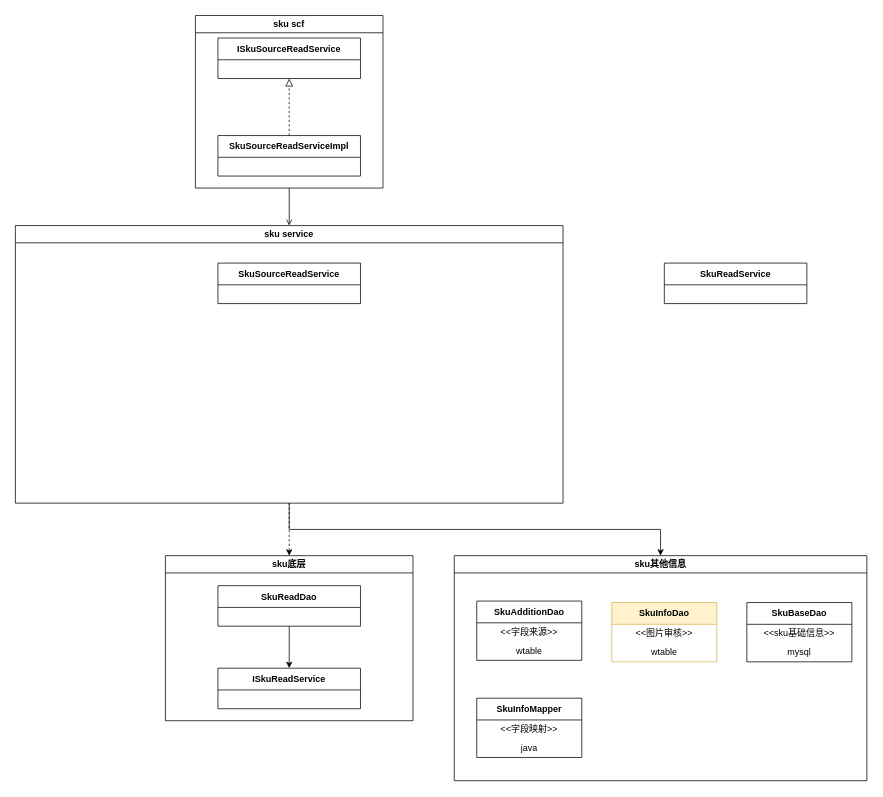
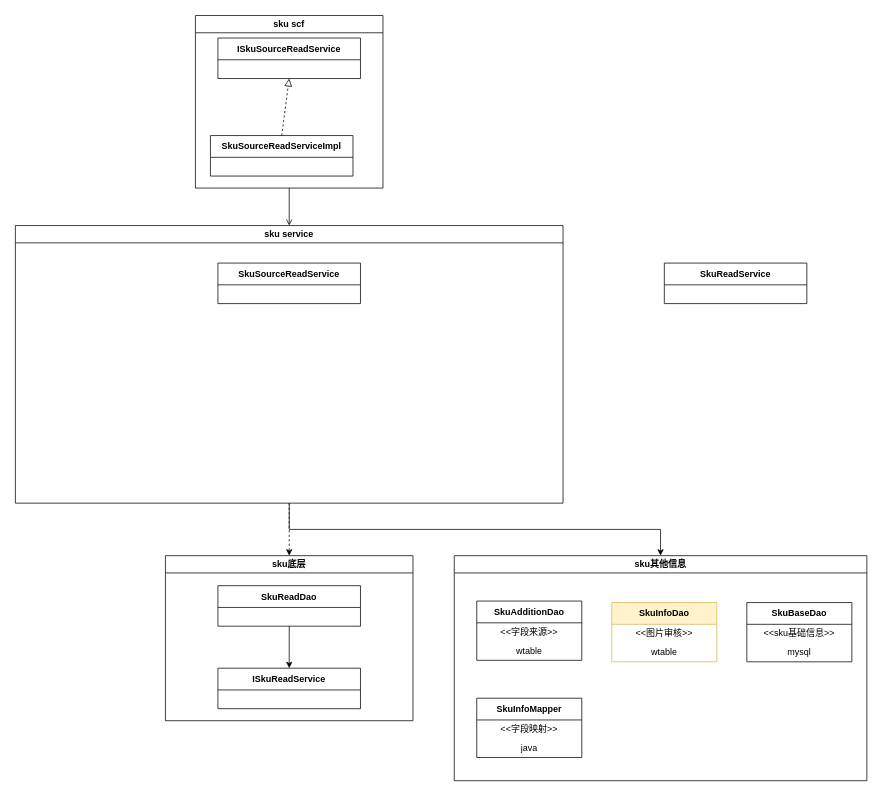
  <mxCell id="0" />
  <mxCell id="1" parent="0" />
  <mxCell id="2" value="sku底层" style="swimlane;whiteSpace=wrap;html=1;" vertex="1" parent="1"><mxGeometry x="220" y="740" width="330" height="220" as="geometry" /></mxCell>
  <mxCell id="3" value="SkuReadDao" style="swimlane;fontStyle=1;align=center;verticalAlign=middle;childLayout=stackLayout;horizontal=1;startSize=29;horizontalStack=0;resizeParent=1;resizeParentMax=0;resizeLast=0;collapsible=0;marginBottom=0;html=1;whiteSpace=wrap;" vertex="1" parent="2"><mxGeometry x="70" y="40" width="190" height="54" as="geometry" /></mxCell>
  <mxCell id="4" value="ISkuReadService" style="swimlane;fontStyle=1;align=center;verticalAlign=middle;childLayout=stackLayout;horizontal=1;startSize=29;horizontalStack=0;resizeParent=1;resizeParentMax=0;resizeLast=0;collapsible=0;marginBottom=0;html=1;whiteSpace=wrap;" vertex="1" parent="2"><mxGeometry x="70" y="150" width="190" height="54" as="geometry" /></mxCell>
  <mxCell id="5" style="edgeStyle=orthogonalEdgeStyle;rounded=0;orthogonalLoop=1;jettySize=auto;html=1;entryX=0.5;entryY=0;entryDx=0;entryDy=0;" edge="1" parent="2" source="3" target="4"><mxGeometry relative="1" as="geometry" /></mxCell>
  <mxCell id="6" style="edgeStyle=orthogonalEdgeStyle;rounded=0;orthogonalLoop=1;jettySize=auto;html=1;entryX=0.5;entryY=0;entryDx=0;entryDy=0;endArrow=open;" edge="1" parent="1" source="7" target="13"><mxGeometry relative="1" as="geometry" /></mxCell>
  <mxCell id="7" value="sku scf" style="swimlane;whiteSpace=wrap;html=1;" vertex="1" parent="1"><mxGeometry x="260" y="20" width="250" height="230" as="geometry" /></mxCell>
  <mxCell id="8" value="ISkuSourceReadService" style="swimlane;fontStyle=1;align=center;verticalAlign=middle;childLayout=stackLayout;horizontal=1;startSize=29;horizontalStack=0;resizeParent=1;resizeParentMax=0;resizeLast=0;collapsible=0;marginBottom=0;html=1;whiteSpace=wrap;" vertex="1" parent="7"><mxGeometry x="30" y="30" width="190" height="54" as="geometry" /></mxCell>
- <mxCell id="9" value="SkuSourceReadServiceImpl" style="swimlane;fontStyle=1;align=center;verticalAlign=middle;childLayout=stackLayout;horizontal=1;startSize=29;horizontalStack=0;resizeParent=1;resizeParentMax=0;resizeLast=0;collapsible=0;marginBottom=0;html=1;whiteSpace=wrap;" vertex="1" parent="7"><mxGeometry x="30" y="160" width="190" height="54" as="geometry" /></mxCell>
+ <mxCell id="9" value="SkuSourceReadServiceImpl" style="swimlane;fontStyle=1;align=center;verticalAlign=middle;childLayout=stackLayout;horizontal=1;startSize=29;horizontalStack=0;resizeParent=1;resizeParentMax=0;resizeLast=0;collapsible=0;marginBottom=0;html=1;whiteSpace=wrap;" vertex="1" parent="7"><mxGeometry x="20" y="160" width="190" height="54" as="geometry" /></mxCell>
  <mxCell id="10" value="" style="endArrow=block;startArrow=none;endFill=0;startFill=0;endSize=8;html=1;verticalAlign=bottom;dashed=1;labelBackgroundColor=none;rounded=0;exitX=0.5;exitY=0;exitDx=0;exitDy=0;" edge="1" parent="7" source="9"><mxGeometry width="160" relative="1" as="geometry"><mxPoint x="130" y="130" as="sourcePoint" /><mxPoint x="125" y="84" as="targetPoint" /></mxGeometry></mxCell>
  <mxCell id="11" style="edgeStyle=orthogonalEdgeStyle;rounded=0;orthogonalLoop=1;jettySize=auto;html=1;entryX=0.5;entryY=0;entryDx=0;entryDy=0;dashed=1;" edge="1" parent="1" source="13" target="2"><mxGeometry relative="1" as="geometry" /></mxCell>
  <mxCell id="12" style="edgeStyle=orthogonalEdgeStyle;rounded=0;orthogonalLoop=1;jettySize=auto;html=1;entryX=0.5;entryY=0;entryDx=0;entryDy=0;" edge="1" parent="1" source="13" target="15"><mxGeometry relative="1" as="geometry" /></mxCell>
  <mxCell id="13" value="sku service" style="swimlane;whiteSpace=wrap;html=1;" vertex="1" parent="1"><mxGeometry x="20" y="300" width="730" height="370" as="geometry" /></mxCell>
  <mxCell id="14" value="SkuSourceReadService" style="swimlane;fontStyle=1;align=center;verticalAlign=middle;childLayout=stackLayout;horizontal=1;startSize=29;horizontalStack=0;resizeParent=1;resizeParentMax=0;resizeLast=0;collapsible=0;marginBottom=0;html=1;whiteSpace=wrap;" vertex="1" parent="13"><mxGeometry x="270" y="50" width="190" height="54" as="geometry" /></mxCell>
  <mxCell id="15" value="sku其他信息" style="swimlane;whiteSpace=wrap;html=1;" vertex="1" parent="1"><mxGeometry x="605" y="740" width="550" height="300" as="geometry"><mxRectangle x="400" y="530" width="110" height="30" as="alternateBounds" /></mxGeometry></mxCell>
  <mxCell id="16" value="SkuAdditionDao" style="swimlane;fontStyle=1;align=center;verticalAlign=middle;childLayout=stackLayout;horizontal=1;startSize=29;horizontalStack=0;resizeParent=1;resizeParentMax=0;resizeLast=0;collapsible=0;marginBottom=0;html=1;whiteSpace=wrap;" vertex="1" parent="15"><mxGeometry x="30" y="60.5" width="140" height="79" as="geometry" /></mxCell>
  <mxCell id="17" value="&amp;lt;&amp;lt;字段来源&amp;gt;&amp;gt;" style="text;html=1;strokeColor=none;fillColor=none;align=center;verticalAlign=middle;spacingLeft=4;spacingRight=4;overflow=hidden;rotatable=0;points=[[0,0.5],[1,0.5]];portConstraint=eastwest;whiteSpace=wrap;" vertex="1" parent="16"><mxGeometry y="29" width="140" height="25" as="geometry" /></mxCell>
  <mxCell id="18" value="wtable" style="text;html=1;strokeColor=none;fillColor=none;align=center;verticalAlign=middle;spacingLeft=4;spacingRight=4;overflow=hidden;rotatable=0;points=[[0,0.5],[1,0.5]];portConstraint=eastwest;whiteSpace=wrap;" vertex="1" parent="16"><mxGeometry y="54" width="140" height="25" as="geometry" /></mxCell>
  <mxCell id="19" value="SkuInfoDao" style="swimlane;fontStyle=1;align=center;verticalAlign=middle;childLayout=stackLayout;horizontal=1;startSize=29;horizontalStack=0;resizeParent=1;resizeParentMax=0;resizeLast=0;collapsible=0;marginBottom=0;html=1;whiteSpace=wrap;fillColor=#fff2cc;strokeColor=#d6b656;" vertex="1" parent="15"><mxGeometry x="210" y="62.5" width="140" height="79" as="geometry" /></mxCell>
  <mxCell id="20" value="&amp;lt;&amp;lt;图片审核&amp;gt;&amp;gt;" style="text;html=1;strokeColor=none;fillColor=none;align=center;verticalAlign=middle;spacingLeft=4;spacingRight=4;overflow=hidden;rotatable=0;points=[[0,0.5],[1,0.5]];portConstraint=eastwest;whiteSpace=wrap;" vertex="1" parent="19"><mxGeometry y="29" width="140" height="25" as="geometry" /></mxCell>
  <mxCell id="21" value="wtable" style="text;html=1;strokeColor=none;fillColor=none;align=center;verticalAlign=middle;spacingLeft=4;spacingRight=4;overflow=hidden;rotatable=0;points=[[0,0.5],[1,0.5]];portConstraint=eastwest;whiteSpace=wrap;" vertex="1" parent="19"><mxGeometry y="54" width="140" height="25" as="geometry" /></mxCell>
  <mxCell id="22" value="SkuBaseDao" style="swimlane;fontStyle=1;align=center;verticalAlign=middle;childLayout=stackLayout;horizontal=1;startSize=29;horizontalStack=0;resizeParent=1;resizeParentMax=0;resizeLast=0;collapsible=0;marginBottom=0;html=1;whiteSpace=wrap;" vertex="1" parent="15"><mxGeometry x="390" y="62.5" width="140" height="79" as="geometry" /></mxCell>
  <mxCell id="23" value="&amp;lt;&amp;lt;sku基础信息&amp;gt;&amp;gt;" style="text;html=1;strokeColor=none;fillColor=none;align=center;verticalAlign=middle;spacingLeft=4;spacingRight=4;overflow=hidden;rotatable=0;points=[[0,0.5],[1,0.5]];portConstraint=eastwest;whiteSpace=wrap;" vertex="1" parent="22"><mxGeometry y="29" width="140" height="25" as="geometry" /></mxCell>
  <mxCell id="24" value="mysql" style="text;html=1;strokeColor=none;fillColor=none;align=center;verticalAlign=middle;spacingLeft=4;spacingRight=4;overflow=hidden;rotatable=0;points=[[0,0.5],[1,0.5]];portConstraint=eastwest;whiteSpace=wrap;" vertex="1" parent="22"><mxGeometry y="54" width="140" height="25" as="geometry" /></mxCell>
  <mxCell id="25" value="SkuInfoMapper" style="swimlane;fontStyle=1;align=center;verticalAlign=middle;childLayout=stackLayout;horizontal=1;startSize=29;horizontalStack=0;resizeParent=1;resizeParentMax=0;resizeLast=0;collapsible=0;marginBottom=0;html=1;whiteSpace=wrap;" vertex="1" parent="15"><mxGeometry x="30" y="190" width="140" height="79" as="geometry" /></mxCell>
  <mxCell id="26" value="&amp;lt;&amp;lt;字段映射&amp;gt;&amp;gt;" style="text;html=1;strokeColor=none;fillColor=none;align=center;verticalAlign=middle;spacingLeft=4;spacingRight=4;overflow=hidden;rotatable=0;points=[[0,0.5],[1,0.5]];portConstraint=eastwest;whiteSpace=wrap;" vertex="1" parent="25"><mxGeometry y="29" width="140" height="25" as="geometry" /></mxCell>
  <mxCell id="27" value="java" style="text;html=1;strokeColor=none;fillColor=none;align=center;verticalAlign=middle;spacingLeft=4;spacingRight=4;overflow=hidden;rotatable=0;points=[[0,0.5],[1,0.5]];portConstraint=eastwest;whiteSpace=wrap;" vertex="1" parent="25"><mxGeometry y="54" width="140" height="25" as="geometry" /></mxCell>
  <mxCell id="28" value="SkuReadService" style="swimlane;fontStyle=1;align=center;verticalAlign=middle;childLayout=stackLayout;horizontal=1;startSize=29;horizontalStack=0;resizeParent=1;resizeParentMax=0;resizeLast=0;collapsible=0;marginBottom=0;html=1;whiteSpace=wrap;" vertex="1" parent="1"><mxGeometry x="885" y="350" width="190" height="54" as="geometry" /></mxCell>
